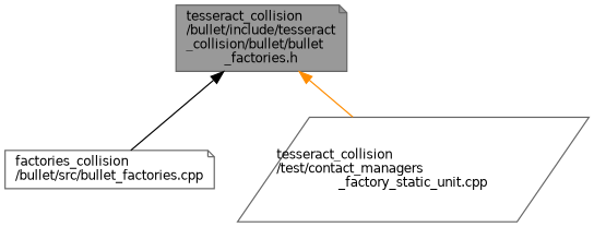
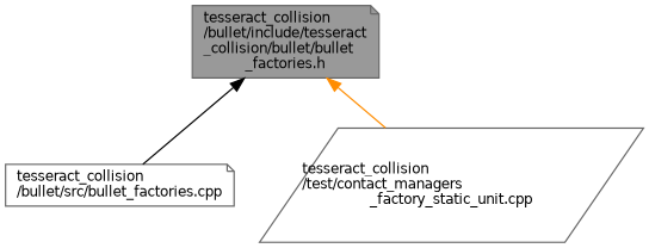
  digraph {
    node [color=grey40 fillcolor=white fontname=Helvetica fontsize=10 shape=note style=filled]
    edge [dir=back fontname=Helvetica fontsize=10 labelfontname=Helvetica labelfontsize=10 style=solid]
    n1 [color=gray40 fillcolor=grey60 fontcolor=black height=0.2 label="tesseract_collision\l/bullet/include/tesseract\l_collision/bullet/bullet\l_factories.h" width=0.4]
-   n2 [height=0.2 label="factories_collision\l/bullet/src/bullet_factories.cpp" width=0.4]
+   n2 [height=0.2 label="tesseract_collision\l/bullet/src/bullet_factories.cpp" width=0.4]
    n3 [height=0.2 label="tesseract_collision\l/test/contact_managers\l_factory_static_unit.cpp" shape=parallelogram width=0.4]
    n1 -> n2 [color=black]
    n1 -> n3 [color=darkorange]
  }
